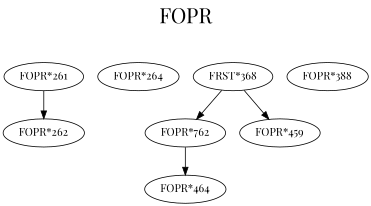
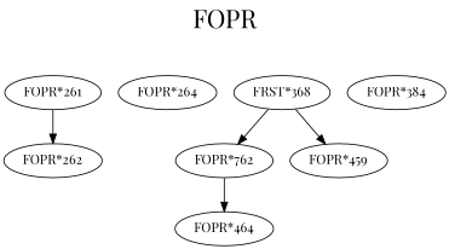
  digraph {
    fontname="Playfair Display"
    fontsize=27
    label=FOPR
    labelloc=t
    node [fontname="Playfair Display"]
    edge [fontname="Playfair Display" style=solid]
    "FOPR*261"
    "FOPR*262"
    "FOPR*264"
    n4 [label="FRST*368"]
    n5 [label="FOPR*762"]
    "FOPR*459"
    "FOPR*464"
-   "FOPR*388"
+   "FOPR*388" [label="FOPR*384"]
    "FOPR*261" -> "FOPR*262"
    n4 -> n5
    n4 -> "FOPR*459"
    n5 -> "FOPR*464"
  }
